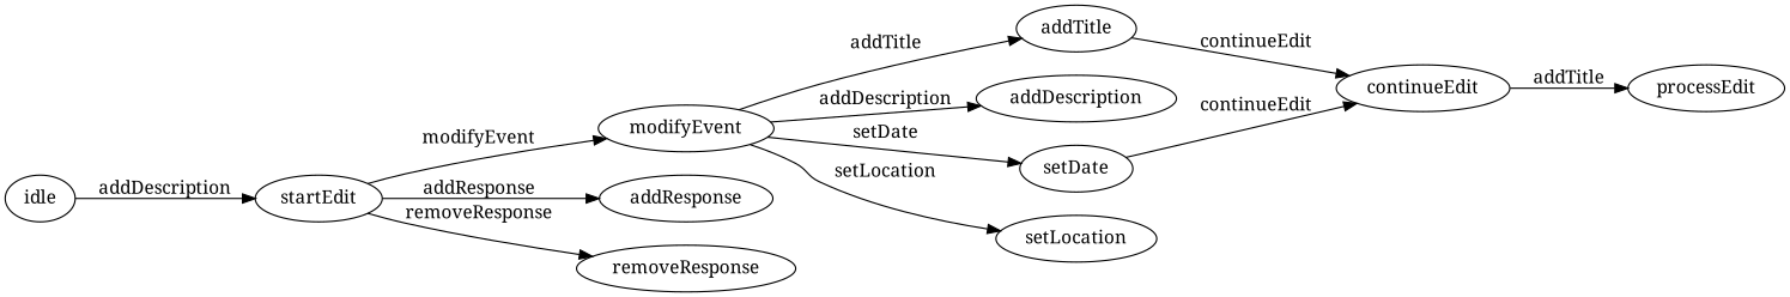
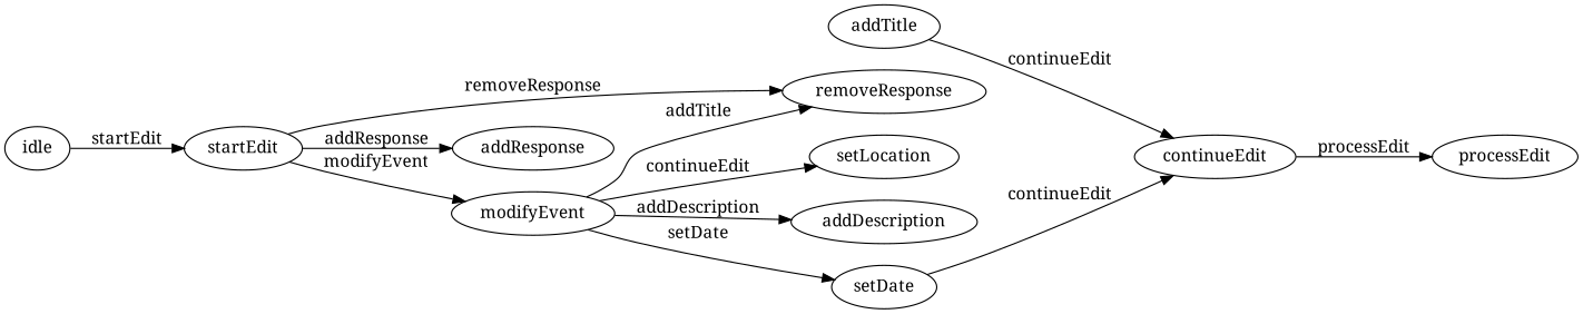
  digraph {
    fontname="Noto Serif"
    rankdir=LR
    node [fontname="Noto Serif"]
    edge [fontname="Noto Serif"]
    continueEdit
    processEdit
    startEdit
    modifyEvent
    addResponse
    removeResponse
    addTitle
    addDescription
    setDate
    setLocation
    idle
-   continueEdit -> processEdit [label=addTitle]
+   continueEdit -> processEdit [label=processEdit]
    startEdit -> modifyEvent [label=modifyEvent]
    startEdit -> addResponse [label=addResponse]
    startEdit -> removeResponse [label=removeResponse]
-   modifyEvent -> addTitle [label=addTitle]
+   modifyEvent -> removeResponse [label=addTitle]
    modifyEvent -> addDescription [label=addDescription]
    modifyEvent -> setDate [label=setDate]
-   modifyEvent -> setLocation [label=setLocation]
+   modifyEvent -> setLocation [label=continueEdit]
    addTitle -> continueEdit [label=continueEdit]
    setDate -> continueEdit [label=continueEdit]
-   idle -> startEdit [label=addDescription]
+   idle -> startEdit [label=startEdit]
  }
